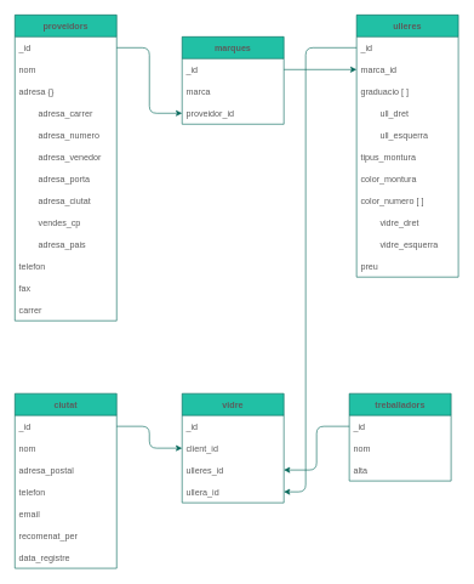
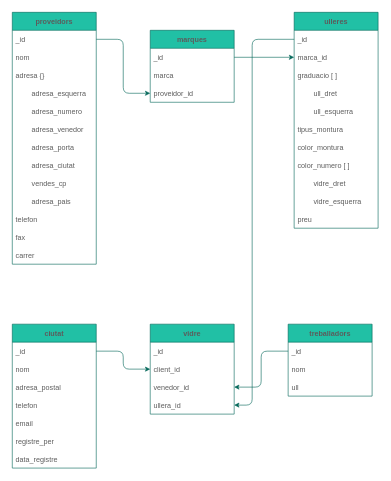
  <mxCell id="0" />
  <mxCell id="1" parent="0" />
  <mxCell id="2" value="proveidors" style="swimlane;fontStyle=1;childLayout=stackLayout;horizontal=1;startSize=30;horizontalStack=0;resizeParent=1;resizeParentMax=0;resizeLast=0;collapsible=1;marginBottom=0;fillColor=#21C0A5;strokeColor=#006658;fontColor=#5C5C5C;rounded=0;" vertex="1" parent="1"><mxGeometry x="20" y="20" width="140" height="420" as="geometry"><mxRectangle x="100" y="110" width="90" height="30" as="alternateBounds" /></mxGeometry></mxCell>
  <mxCell id="3" value="_id" style="text;strokeColor=none;fillColor=none;align=left;verticalAlign=middle;spacingLeft=4;spacingRight=4;overflow=hidden;points=[[0,0.5],[1,0.5]];portConstraint=eastwest;rotatable=0;fontColor=#5C5C5C;rounded=0;" vertex="1" parent="2"><mxGeometry y="30" width="140" height="30" as="geometry" /></mxCell>
  <mxCell id="4" value="nom" style="text;strokeColor=none;fillColor=none;align=left;verticalAlign=middle;spacingLeft=4;spacingRight=4;overflow=hidden;points=[[0,0.5],[1,0.5]];portConstraint=eastwest;rotatable=0;fontColor=#5C5C5C;rounded=0;" vertex="1" parent="2"><mxGeometry y="60" width="140" height="30" as="geometry" /></mxCell>
  <mxCell id="5" value="adresa {}" style="text;strokeColor=none;fillColor=none;align=left;verticalAlign=middle;spacingLeft=4;spacingRight=4;overflow=hidden;points=[[0,0.5],[1,0.5]];portConstraint=eastwest;rotatable=0;fontColor=#5C5C5C;rounded=0;" vertex="1" parent="2"><mxGeometry y="90" width="140" height="30" as="geometry" /></mxCell>
- <mxCell id="6" value="        adresa_carrer" style="text;strokeColor=none;fillColor=none;align=left;verticalAlign=middle;spacingLeft=4;spacingRight=4;overflow=hidden;points=[[0,0.5],[1,0.5]];portConstraint=eastwest;rotatable=0;fontColor=#5C5C5C;rounded=0;" vertex="1" parent="2"><mxGeometry y="120" width="140" height="30" as="geometry" /></mxCell>
+ <mxCell id="6" value="        adresa_esquerra" style="text;strokeColor=none;fillColor=none;align=left;verticalAlign=middle;spacingLeft=4;spacingRight=4;overflow=hidden;points=[[0,0.5],[1,0.5]];portConstraint=eastwest;rotatable=0;fontColor=#5C5C5C;rounded=0;" vertex="1" parent="2"><mxGeometry y="120" width="140" height="30" as="geometry" /></mxCell>
  <mxCell id="7" value="        adresa_numero" style="text;strokeColor=none;fillColor=none;align=left;verticalAlign=middle;spacingLeft=4;spacingRight=4;overflow=hidden;points=[[0,0.5],[1,0.5]];portConstraint=eastwest;rotatable=0;fontColor=#5C5C5C;rounded=0;" vertex="1" parent="2"><mxGeometry y="150" width="140" height="30" as="geometry" /></mxCell>
  <mxCell id="8" value="        adresa_venedor" style="text;strokeColor=none;fillColor=none;align=left;verticalAlign=middle;spacingLeft=4;spacingRight=4;overflow=hidden;points=[[0,0.5],[1,0.5]];portConstraint=eastwest;rotatable=0;fontColor=#5C5C5C;rounded=0;" vertex="1" parent="2"><mxGeometry y="180" width="140" height="30" as="geometry" /></mxCell>
  <mxCell id="9" value="        adresa_porta" style="text;strokeColor=none;fillColor=none;align=left;verticalAlign=middle;spacingLeft=4;spacingRight=4;overflow=hidden;points=[[0,0.5],[1,0.5]];portConstraint=eastwest;rotatable=0;fontColor=#5C5C5C;rounded=0;" vertex="1" parent="2"><mxGeometry y="210" width="140" height="30" as="geometry" /></mxCell>
  <mxCell id="10" value="        adresa_ciutat" style="text;strokeColor=none;fillColor=none;align=left;verticalAlign=middle;spacingLeft=4;spacingRight=4;overflow=hidden;points=[[0,0.5],[1,0.5]];portConstraint=eastwest;rotatable=0;fontColor=#5C5C5C;rounded=0;" vertex="1" parent="2"><mxGeometry y="240" width="140" height="30" as="geometry" /></mxCell>
  <mxCell id="11" value="        vendes_cp" style="text;strokeColor=none;fillColor=none;align=left;verticalAlign=middle;spacingLeft=4;spacingRight=4;overflow=hidden;points=[[0,0.5],[1,0.5]];portConstraint=eastwest;rotatable=0;fontColor=#5C5C5C;rounded=0;" vertex="1" parent="2"><mxGeometry y="270" width="140" height="30" as="geometry" /></mxCell>
  <mxCell id="12" value="        adresa_pais" style="text;strokeColor=none;fillColor=none;align=left;verticalAlign=middle;spacingLeft=4;spacingRight=4;overflow=hidden;points=[[0,0.5],[1,0.5]];portConstraint=eastwest;rotatable=0;fontColor=#5C5C5C;rounded=0;" vertex="1" parent="2"><mxGeometry y="300" width="140" height="30" as="geometry" /></mxCell>
  <mxCell id="13" value="telefon" style="text;strokeColor=none;fillColor=none;align=left;verticalAlign=middle;spacingLeft=4;spacingRight=4;overflow=hidden;points=[[0,0.5],[1,0.5]];portConstraint=eastwest;rotatable=0;fontColor=#5C5C5C;rounded=0;" vertex="1" parent="2"><mxGeometry y="330" width="140" height="30" as="geometry" /></mxCell>
  <mxCell id="14" value="fax" style="text;strokeColor=none;fillColor=none;align=left;verticalAlign=middle;spacingLeft=4;spacingRight=4;overflow=hidden;points=[[0,0.5],[1,0.5]];portConstraint=eastwest;rotatable=0;fontColor=#5C5C5C;rounded=0;" vertex="1" parent="2"><mxGeometry y="360" width="140" height="30" as="geometry" /></mxCell>
  <mxCell id="15" value="carrer" style="text;strokeColor=none;fillColor=none;align=left;verticalAlign=middle;spacingLeft=4;spacingRight=4;overflow=hidden;points=[[0,0.5],[1,0.5]];portConstraint=eastwest;rotatable=0;fontColor=#5C5C5C;rounded=0;" vertex="1" parent="2"><mxGeometry y="390" width="140" height="30" as="geometry" /></mxCell>
  <mxCell id="16" value="ulleres" style="swimlane;fontStyle=1;childLayout=stackLayout;horizontal=1;startSize=30;horizontalStack=0;resizeParent=1;resizeParentMax=0;resizeLast=0;collapsible=1;marginBottom=0;rounded=0;sketch=0;fontColor=#5C5C5C;strokeColor=#006658;fillColor=#21C0A5;" vertex="1" parent="1"><mxGeometry x="490" y="20" width="140" height="360" as="geometry" /></mxCell>
  <mxCell id="17" value="_id" style="text;strokeColor=none;fillColor=none;align=left;verticalAlign=middle;spacingLeft=4;spacingRight=4;overflow=hidden;points=[[0,0.5],[1,0.5]];portConstraint=eastwest;rotatable=0;rounded=0;sketch=0;fontColor=#5C5C5C;" vertex="1" parent="16"><mxGeometry y="30" width="140" height="30" as="geometry" /></mxCell>
  <mxCell id="18" value="marca_id" style="text;strokeColor=none;fillColor=none;align=left;verticalAlign=middle;spacingLeft=4;spacingRight=4;overflow=hidden;points=[[0,0.5],[1,0.5]];portConstraint=eastwest;rotatable=0;rounded=0;sketch=0;fontColor=#5C5C5C;" vertex="1" parent="16"><mxGeometry y="60" width="140" height="30" as="geometry" /></mxCell>
  <mxCell id="19" value="graduacio [ ]" style="text;strokeColor=none;fillColor=none;align=left;verticalAlign=middle;spacingLeft=4;spacingRight=4;overflow=hidden;points=[[0,0.5],[1,0.5]];portConstraint=eastwest;rotatable=0;rounded=0;sketch=0;fontColor=#5C5C5C;" vertex="1" parent="16"><mxGeometry y="90" width="140" height="30" as="geometry" /></mxCell>
  <mxCell id="20" value="        ull_dret" style="text;strokeColor=none;fillColor=none;align=left;verticalAlign=middle;spacingLeft=4;spacingRight=4;overflow=hidden;points=[[0,0.5],[1,0.5]];portConstraint=eastwest;rotatable=0;rounded=0;sketch=0;fontColor=#5C5C5C;" vertex="1" parent="16"><mxGeometry y="120" width="140" height="30" as="geometry" /></mxCell>
  <mxCell id="21" value="        ull_esquerra" style="text;strokeColor=none;fillColor=none;align=left;verticalAlign=middle;spacingLeft=4;spacingRight=4;overflow=hidden;points=[[0,0.5],[1,0.5]];portConstraint=eastwest;rotatable=0;rounded=0;sketch=0;fontColor=#5C5C5C;" vertex="1" parent="16"><mxGeometry y="150" width="140" height="30" as="geometry" /></mxCell>
  <mxCell id="22" value="tipus_montura" style="text;strokeColor=none;fillColor=none;align=left;verticalAlign=middle;spacingLeft=4;spacingRight=4;overflow=hidden;points=[[0,0.5],[1,0.5]];portConstraint=eastwest;rotatable=0;rounded=0;sketch=0;fontColor=#5C5C5C;" vertex="1" parent="16"><mxGeometry y="180" width="140" height="30" as="geometry" /></mxCell>
  <mxCell id="23" value="color_montura" style="text;strokeColor=none;fillColor=none;align=left;verticalAlign=middle;spacingLeft=4;spacingRight=4;overflow=hidden;points=[[0,0.5],[1,0.5]];portConstraint=eastwest;rotatable=0;rounded=0;sketch=0;fontColor=#5C5C5C;" vertex="1" parent="16"><mxGeometry y="210" width="140" height="30" as="geometry" /></mxCell>
  <mxCell id="24" value="color_numero [ ]" style="text;strokeColor=none;fillColor=none;align=left;verticalAlign=middle;spacingLeft=4;spacingRight=4;overflow=hidden;points=[[0,0.5],[1,0.5]];portConstraint=eastwest;rotatable=0;rounded=0;sketch=0;fontColor=#5C5C5C;" vertex="1" parent="16"><mxGeometry y="240" width="140" height="30" as="geometry" /></mxCell>
  <mxCell id="25" value="        vidre_dret" style="text;strokeColor=none;fillColor=none;align=left;verticalAlign=middle;spacingLeft=4;spacingRight=4;overflow=hidden;points=[[0,0.5],[1,0.5]];portConstraint=eastwest;rotatable=0;rounded=0;sketch=0;fontColor=#5C5C5C;" vertex="1" parent="16"><mxGeometry y="270" width="140" height="30" as="geometry" /></mxCell>
  <mxCell id="26" value="        vidre_esquerra" style="text;strokeColor=none;fillColor=none;align=left;verticalAlign=middle;spacingLeft=4;spacingRight=4;overflow=hidden;points=[[0,0.5],[1,0.5]];portConstraint=eastwest;rotatable=0;rounded=0;sketch=0;fontColor=#5C5C5C;" vertex="1" parent="16"><mxGeometry y="300" width="140" height="30" as="geometry" /></mxCell>
  <mxCell id="27" value="preu" style="text;strokeColor=none;fillColor=none;align=left;verticalAlign=middle;spacingLeft=4;spacingRight=4;overflow=hidden;points=[[0,0.5],[1,0.5]];portConstraint=eastwest;rotatable=0;rounded=0;sketch=0;fontColor=#5C5C5C;" vertex="1" parent="16"><mxGeometry y="330" width="140" height="30" as="geometry" /></mxCell>
  <mxCell id="28" value="marques" style="swimlane;fontStyle=1;childLayout=stackLayout;horizontal=1;startSize=30;horizontalStack=0;resizeParent=1;resizeParentMax=0;resizeLast=0;collapsible=1;marginBottom=0;rounded=0;sketch=0;fontColor=#5C5C5C;strokeColor=#006658;fillColor=#21C0A5;" vertex="1" parent="1"><mxGeometry x="250" y="50" width="140" height="120" as="geometry" /></mxCell>
  <mxCell id="29" value="_id" style="text;strokeColor=none;fillColor=none;align=left;verticalAlign=middle;spacingLeft=4;spacingRight=4;overflow=hidden;points=[[0,0.5],[1,0.5]];portConstraint=eastwest;rotatable=0;rounded=0;sketch=0;fontColor=#5C5C5C;" vertex="1" parent="28"><mxGeometry y="30" width="140" height="30" as="geometry" /></mxCell>
  <mxCell id="30" value="marca" style="text;strokeColor=none;fillColor=none;align=left;verticalAlign=middle;spacingLeft=4;spacingRight=4;overflow=hidden;points=[[0,0.5],[1,0.5]];portConstraint=eastwest;rotatable=0;rounded=0;sketch=0;fontColor=#5C5C5C;" vertex="1" parent="28"><mxGeometry y="60" width="140" height="30" as="geometry" /></mxCell>
  <mxCell id="31" value="proveidor_id" style="text;strokeColor=none;fillColor=none;align=left;verticalAlign=middle;spacingLeft=4;spacingRight=4;overflow=hidden;points=[[0,0.5],[1,0.5]];portConstraint=eastwest;rotatable=0;rounded=0;sketch=0;fontColor=#5C5C5C;" vertex="1" parent="28"><mxGeometry y="90" width="140" height="30" as="geometry" /></mxCell>
  <mxCell id="32" value="" style="edgeStyle=orthogonalEdgeStyle;curved=0;rounded=1;sketch=0;orthogonalLoop=1;jettySize=auto;html=1;fontColor=#5C5C5C;strokeColor=#006658;fillColor=#21C0A5;" edge="1" parent="1" source="3" target="31"><mxGeometry relative="1" as="geometry" /></mxCell>
  <mxCell id="33" value="" style="edgeStyle=orthogonalEdgeStyle;curved=0;rounded=1;sketch=0;orthogonalLoop=1;jettySize=auto;html=1;fontColor=#5C5C5C;strokeColor=#006658;fillColor=#21C0A5;" edge="1" parent="1" source="29" target="18"><mxGeometry relative="1" as="geometry" /></mxCell>
  <mxCell id="34" value="ciutat" style="swimlane;fontStyle=1;childLayout=stackLayout;horizontal=1;startSize=30;horizontalStack=0;resizeParent=1;resizeParentMax=0;resizeLast=0;collapsible=1;marginBottom=0;rounded=0;sketch=0;fontColor=#5C5C5C;strokeColor=#006658;fillColor=#21C0A5;" vertex="1" parent="1"><mxGeometry x="20" y="540" width="140" height="240" as="geometry" /></mxCell>
  <mxCell id="35" value="_id" style="text;strokeColor=none;fillColor=none;align=left;verticalAlign=middle;spacingLeft=4;spacingRight=4;overflow=hidden;points=[[0,0.5],[1,0.5]];portConstraint=eastwest;rotatable=0;rounded=0;sketch=0;fontColor=#5C5C5C;" vertex="1" parent="34"><mxGeometry y="30" width="140" height="30" as="geometry" /></mxCell>
  <mxCell id="36" value="nom" style="text;strokeColor=none;fillColor=none;align=left;verticalAlign=middle;spacingLeft=4;spacingRight=4;overflow=hidden;points=[[0,0.5],[1,0.5]];portConstraint=eastwest;rotatable=0;rounded=0;sketch=0;fontColor=#5C5C5C;" vertex="1" parent="34"><mxGeometry y="60" width="140" height="30" as="geometry" /></mxCell>
  <mxCell id="37" value="adresa_postal" style="text;strokeColor=none;fillColor=none;align=left;verticalAlign=middle;spacingLeft=4;spacingRight=4;overflow=hidden;points=[[0,0.5],[1,0.5]];portConstraint=eastwest;rotatable=0;rounded=0;sketch=0;fontColor=#5C5C5C;" vertex="1" parent="34"><mxGeometry y="90" width="140" height="30" as="geometry" /></mxCell>
  <mxCell id="38" value="telefon" style="text;strokeColor=none;fillColor=none;align=left;verticalAlign=middle;spacingLeft=4;spacingRight=4;overflow=hidden;points=[[0,0.5],[1,0.5]];portConstraint=eastwest;rotatable=0;rounded=0;sketch=0;fontColor=#5C5C5C;" vertex="1" parent="34"><mxGeometry y="120" width="140" height="30" as="geometry" /></mxCell>
  <mxCell id="39" value="email" style="text;strokeColor=none;fillColor=none;align=left;verticalAlign=middle;spacingLeft=4;spacingRight=4;overflow=hidden;points=[[0,0.5],[1,0.5]];portConstraint=eastwest;rotatable=0;rounded=0;sketch=0;fontColor=#5C5C5C;" vertex="1" parent="34"><mxGeometry y="150" width="140" height="30" as="geometry" /></mxCell>
- <mxCell id="40" value="recomenat_per" style="text;strokeColor=none;fillColor=none;align=left;verticalAlign=middle;spacingLeft=4;spacingRight=4;overflow=hidden;points=[[0,0.5],[1,0.5]];portConstraint=eastwest;rotatable=0;rounded=0;sketch=0;fontColor=#5C5C5C;" vertex="1" parent="34"><mxGeometry y="180" width="140" height="30" as="geometry" /></mxCell>
+ <mxCell id="40" value="registre_per" style="text;strokeColor=none;fillColor=none;align=left;verticalAlign=middle;spacingLeft=4;spacingRight=4;overflow=hidden;points=[[0,0.5],[1,0.5]];portConstraint=eastwest;rotatable=0;rounded=0;sketch=0;fontColor=#5C5C5C;" vertex="1" parent="34"><mxGeometry y="180" width="140" height="30" as="geometry" /></mxCell>
  <mxCell id="41" value="data_registre" style="text;strokeColor=none;fillColor=none;align=left;verticalAlign=middle;spacingLeft=4;spacingRight=4;overflow=hidden;points=[[0,0.5],[1,0.5]];portConstraint=eastwest;rotatable=0;rounded=0;sketch=0;fontColor=#5C5C5C;" vertex="1" parent="34"><mxGeometry y="210" width="140" height="30" as="geometry" /></mxCell>
  <mxCell id="42" value="treballadors" style="swimlane;fontStyle=1;childLayout=stackLayout;horizontal=1;startSize=30;horizontalStack=0;resizeParent=1;resizeParentMax=0;resizeLast=0;collapsible=1;marginBottom=0;rounded=0;sketch=0;fontColor=#5C5C5C;strokeColor=#006658;fillColor=#21C0A5;" vertex="1" parent="1"><mxGeometry x="480" y="540" width="140" height="120" as="geometry" /></mxCell>
  <mxCell id="43" value="_id" style="text;strokeColor=none;fillColor=none;align=left;verticalAlign=middle;spacingLeft=4;spacingRight=4;overflow=hidden;points=[[0,0.5],[1,0.5]];portConstraint=eastwest;rotatable=0;rounded=0;sketch=0;fontColor=#5C5C5C;" vertex="1" parent="42"><mxGeometry y="30" width="140" height="30" as="geometry" /></mxCell>
  <mxCell id="44" value="nom" style="text;strokeColor=none;fillColor=none;align=left;verticalAlign=middle;spacingLeft=4;spacingRight=4;overflow=hidden;points=[[0,0.5],[1,0.5]];portConstraint=eastwest;rotatable=0;rounded=0;sketch=0;fontColor=#5C5C5C;" vertex="1" parent="42"><mxGeometry y="60" width="140" height="30" as="geometry" /></mxCell>
- <mxCell id="45" value="alta" style="text;strokeColor=none;fillColor=none;align=left;verticalAlign=middle;spacingLeft=4;spacingRight=4;overflow=hidden;points=[[0,0.5],[1,0.5]];portConstraint=eastwest;rotatable=0;rounded=0;sketch=0;fontColor=#5C5C5C;" vertex="1" parent="42"><mxGeometry y="90" width="140" height="30" as="geometry" /></mxCell>
+ <mxCell id="45" value="ull" style="text;strokeColor=none;fillColor=none;align=left;verticalAlign=middle;spacingLeft=4;spacingRight=4;overflow=hidden;points=[[0,0.5],[1,0.5]];portConstraint=eastwest;rotatable=0;rounded=0;sketch=0;fontColor=#5C5C5C;" vertex="1" parent="42"><mxGeometry y="90" width="140" height="30" as="geometry" /></mxCell>
  <mxCell id="46" value="vidre" style="swimlane;fontStyle=1;childLayout=stackLayout;horizontal=1;startSize=30;horizontalStack=0;resizeParent=1;resizeParentMax=0;resizeLast=0;collapsible=1;marginBottom=0;rounded=0;sketch=0;fontColor=#5C5C5C;strokeColor=#006658;fillColor=#21C0A5;" vertex="1" parent="1"><mxGeometry x="250" y="540" width="140" height="150" as="geometry" /></mxCell>
  <mxCell id="47" value="_id" style="text;strokeColor=none;fillColor=none;align=left;verticalAlign=middle;spacingLeft=4;spacingRight=4;overflow=hidden;points=[[0,0.5],[1,0.5]];portConstraint=eastwest;rotatable=0;rounded=0;sketch=0;fontColor=#5C5C5C;" vertex="1" parent="46"><mxGeometry y="30" width="140" height="30" as="geometry" /></mxCell>
  <mxCell id="48" value="client_id" style="text;strokeColor=none;fillColor=none;align=left;verticalAlign=middle;spacingLeft=4;spacingRight=4;overflow=hidden;points=[[0,0.5],[1,0.5]];portConstraint=eastwest;rotatable=0;rounded=0;sketch=0;fontColor=#5C5C5C;" vertex="1" parent="46"><mxGeometry y="60" width="140" height="30" as="geometry" /></mxCell>
- <mxCell id="49" value="ulleres_id" style="text;strokeColor=none;fillColor=none;align=left;verticalAlign=middle;spacingLeft=4;spacingRight=4;overflow=hidden;points=[[0,0.5],[1,0.5]];portConstraint=eastwest;rotatable=0;rounded=0;sketch=0;fontColor=#5C5C5C;" vertex="1" parent="46"><mxGeometry y="90" width="140" height="30" as="geometry" /></mxCell>
+ <mxCell id="49" value="venedor_id" style="text;strokeColor=none;fillColor=none;align=left;verticalAlign=middle;spacingLeft=4;spacingRight=4;overflow=hidden;points=[[0,0.5],[1,0.5]];portConstraint=eastwest;rotatable=0;rounded=0;sketch=0;fontColor=#5C5C5C;" vertex="1" parent="46"><mxGeometry y="90" width="140" height="30" as="geometry" /></mxCell>
  <mxCell id="50" value="ullera_id" style="text;strokeColor=none;fillColor=none;align=left;verticalAlign=middle;spacingLeft=4;spacingRight=4;overflow=hidden;points=[[0,0.5],[1,0.5]];portConstraint=eastwest;rotatable=0;rounded=0;sketch=0;fontColor=#5C5C5C;" vertex="1" parent="46"><mxGeometry y="120" width="140" height="30" as="geometry" /></mxCell>
  <mxCell id="51" value="" style="edgeStyle=orthogonalEdgeStyle;curved=0;rounded=1;sketch=0;orthogonalLoop=1;jettySize=auto;html=1;fontColor=#5C5C5C;strokeColor=#006658;fillColor=#21C0A5;" edge="1" parent="1" source="35" target="48"><mxGeometry relative="1" as="geometry" /></mxCell>
  <mxCell id="52" value="" style="edgeStyle=orthogonalEdgeStyle;curved=0;rounded=1;sketch=0;orthogonalLoop=1;jettySize=auto;html=1;fontColor=#5C5C5C;strokeColor=#006658;fillColor=#21C0A5;entryX=1;entryY=0.5;entryDx=0;entryDy=0;" edge="1" parent="1" source="43" target="49"><mxGeometry relative="1" as="geometry"><Array as="points"><mxPoint x="435" y="585" /><mxPoint x="435" y="645" /></Array></mxGeometry></mxCell>
  <mxCell id="53" style="edgeStyle=orthogonalEdgeStyle;curved=0;rounded=1;sketch=0;orthogonalLoop=1;jettySize=auto;html=1;entryX=1;entryY=0.5;entryDx=0;entryDy=0;fontColor=#5C5C5C;strokeColor=#006658;fillColor=#21C0A5;" edge="1" parent="1" source="17" target="50"><mxGeometry relative="1" as="geometry"><Array as="points"><mxPoint x="420" y="65" /><mxPoint x="420" y="675" /></Array></mxGeometry></mxCell>
